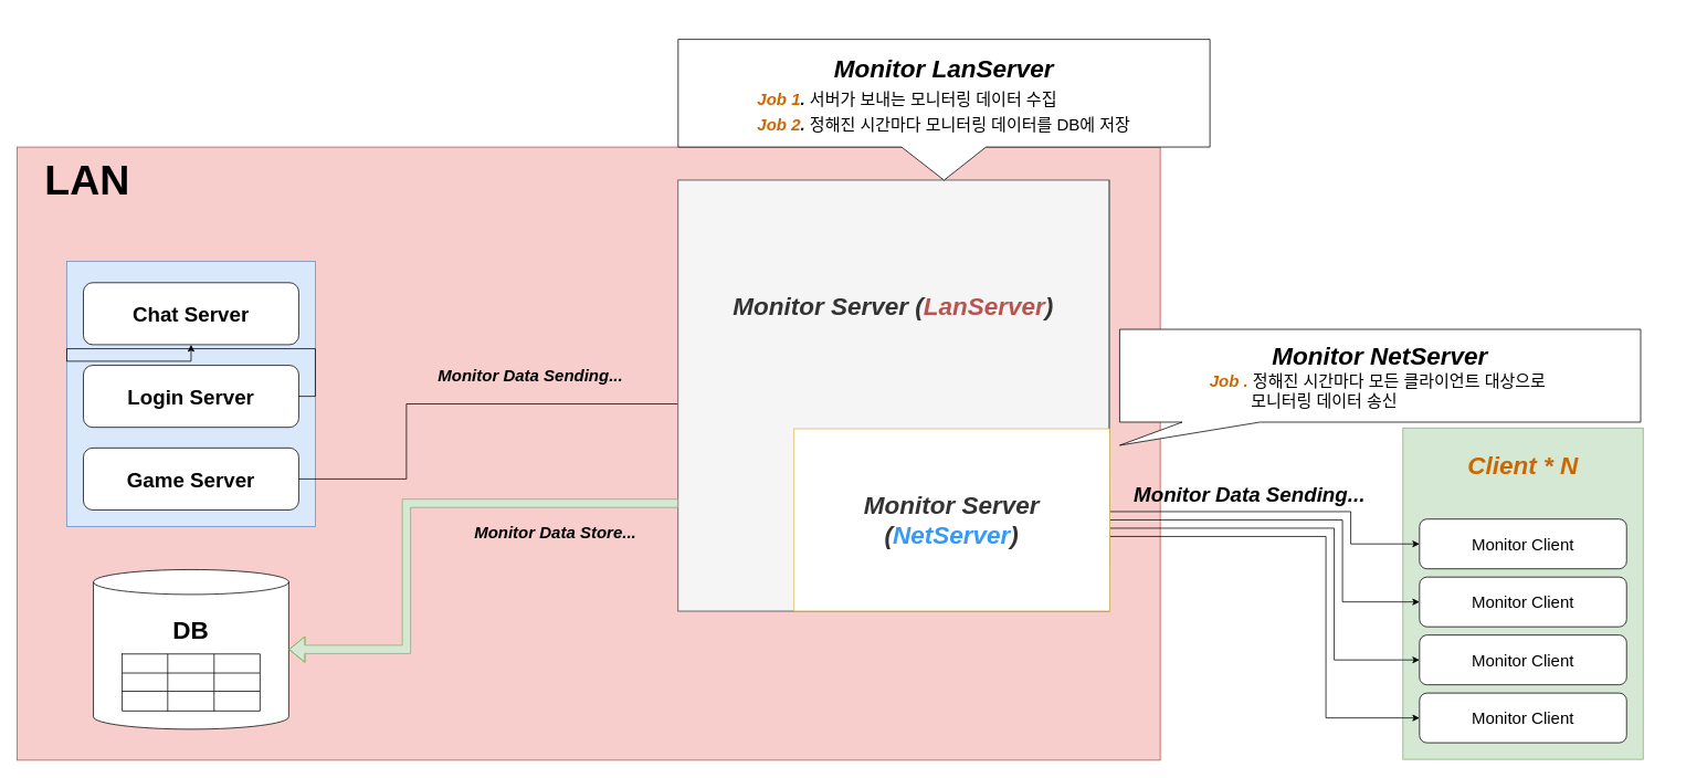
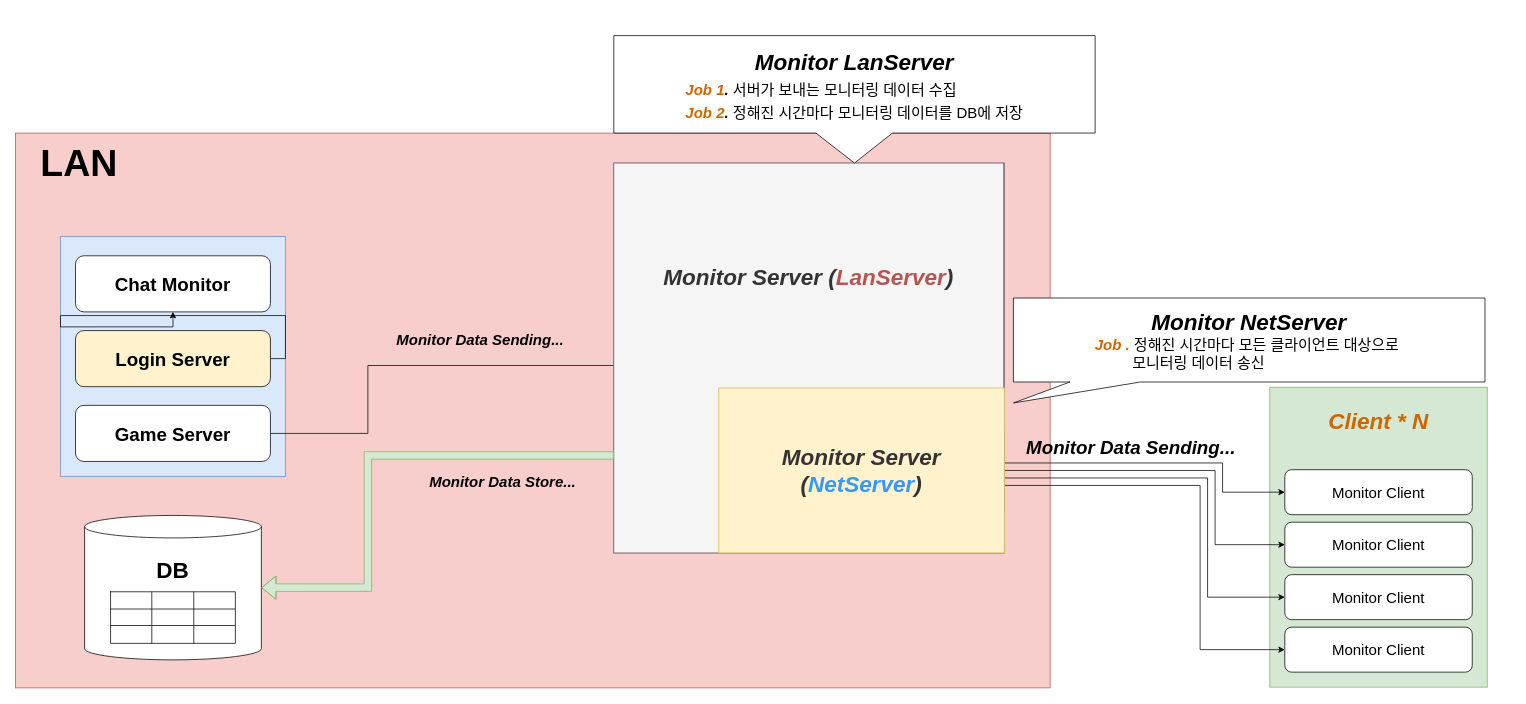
  <mxCell id="0" />
  <mxCell id="1" parent="0" />
  <mxCell id="2" value="" style="whiteSpace=wrap;html=1;rounded=0;glass=0;fontSize=20;fillColor=#f8cecc;strokeColor=#b85450;" parent="1" vertex="1"><mxGeometry x="20" y="150" width="1380" height="740" as="geometry" /></mxCell>
  <mxCell id="3" value="" style="group" parent="1" vertex="1" connectable="0"><mxGeometry x="1693" y="489" width="320" height="400" as="geometry" /></mxCell>
  <mxCell id="4" value="" style="rounded=0;whiteSpace=wrap;html=1;fontSize=20;fillColor=#d5e8d4;strokeColor=#82b366;" parent="3" vertex="1"><mxGeometry width="290" height="400" as="geometry" /></mxCell>
  <mxCell id="5" value="Monitor Client" style="rounded=1;whiteSpace=wrap;html=1;fontSize=20;" parent="3" vertex="1"><mxGeometry x="20" y="110" width="250.0" height="60" as="geometry" /></mxCell>
  <mxCell id="6" value="Monitor&amp;nbsp;&lt;span&gt;Client&lt;/span&gt;" style="rounded=1;whiteSpace=wrap;html=1;fontSize=20;" parent="3" vertex="1"><mxGeometry x="20" y="180" width="250.0" height="60" as="geometry" /></mxCell>
  <mxCell id="7" value="Monitor&amp;nbsp;&lt;span&gt;Client&lt;/span&gt;" style="rounded=1;whiteSpace=wrap;html=1;fontSize=20;" parent="3" vertex="1"><mxGeometry x="20" y="250" width="250.0" height="60" as="geometry" /></mxCell>
  <mxCell id="8" value="Monitor&amp;nbsp;&lt;span&gt;Client&lt;/span&gt;" style="rounded=1;whiteSpace=wrap;html=1;fontSize=20;" parent="3" vertex="1"><mxGeometry x="20" y="320" width="250.0" height="60" as="geometry" /></mxCell>
  <mxCell id="9" value="&lt;font style=&quot;font-size: 30px&quot; color=&quot;#cc6600&quot;&gt;&lt;b&gt;&lt;i&gt;Client * N&lt;/i&gt;&lt;/b&gt;&lt;/font&gt;" style="text;html=1;strokeColor=none;fillColor=none;align=center;verticalAlign=middle;whiteSpace=wrap;rounded=0;fontSize=20;" parent="3" vertex="1"><mxGeometry x="-30" y="20" width="350" height="50" as="geometry" /></mxCell>
  <mxCell id="10" value="" style="group" parent="1" vertex="1" connectable="0"><mxGeometry x="80" y="288" width="300" height="320" as="geometry" /></mxCell>
  <mxCell id="11" value="" style="rounded=0;whiteSpace=wrap;html=1;fontSize=30;fillColor=#dae8fc;strokeColor=#6c8ebf;" parent="10" vertex="1"><mxGeometry width="300" height="320" as="geometry" /></mxCell>
  <mxCell id="12" value="" style="group" parent="10" vertex="1" connectable="0"><mxGeometry x="20" y="25.68" width="260" height="274.32" as="geometry" /></mxCell>
- <mxCell id="13" value="&lt;font size=&quot;1&quot;&gt;&lt;b style=&quot;font-size: 25px&quot;&gt;Chat Server&lt;/b&gt;&lt;/font&gt;" style="rounded=1;whiteSpace=wrap;html=1;fontSize=20;" parent="12" vertex="1"><mxGeometry width="260" height="74.815" as="geometry" /></mxCell>
- <mxCell id="14" value="&lt;font&gt;&lt;b&gt;&lt;font style=&quot;font-size: 25px&quot;&gt;Login Server&lt;/font&gt;&lt;/b&gt;&lt;br&gt;&lt;/font&gt;" style="rounded=1;whiteSpace=wrap;html=1;fontSize=20;" parent="12" vertex="1"><mxGeometry y="99.753" width="260" height="74.815" as="geometry" /></mxCell>
+ <mxCell id="13" value="&lt;font size=&quot;1&quot;&gt;&lt;b style=&quot;font-size: 25px&quot;&gt;Chat Monitor&lt;/b&gt;&lt;/font&gt;" style="rounded=1;whiteSpace=wrap;html=1;fontSize=20;" parent="12" vertex="1"><mxGeometry width="260" height="74.815" as="geometry" /></mxCell>
+ <mxCell id="14" value="&lt;font&gt;&lt;b&gt;&lt;font style=&quot;font-size: 25px&quot;&gt;Login Server&lt;/font&gt;&lt;/b&gt;&lt;br&gt;&lt;/font&gt;" style="rounded=1;whiteSpace=wrap;html=1;fontSize=20;fillColor=#fff2cc;" parent="12" vertex="1"><mxGeometry y="99.753" width="260" height="74.815" as="geometry" /></mxCell>
  <mxCell id="15" value="&lt;font size=&quot;1&quot;&gt;&lt;b style=&quot;font-size: 25px&quot;&gt;Game Server&lt;/b&gt;&lt;/font&gt;" style="rounded=1;whiteSpace=wrap;html=1;fontSize=20;" parent="12" vertex="1"><mxGeometry y="199.505" width="260" height="74.815" as="geometry" /></mxCell>
  <mxCell id="16" style="edgeStyle=orthogonalEdgeStyle;rounded=0;orthogonalLoop=1;jettySize=auto;html=1;fontSize=50;exitX=1;exitY=0.5;exitDx=0;exitDy=0;" parent="1" source="14" target="13" edge="1"><mxGeometry relative="1" as="geometry" /></mxCell>
  <mxCell id="17" style="edgeStyle=orthogonalEdgeStyle;rounded=0;orthogonalLoop=1;jettySize=auto;html=1;exitX=1;exitY=0.5;exitDx=0;exitDy=0;fontSize=50;endArrow=none;" parent="1" source="15" target="23" edge="1"><mxGeometry relative="1" as="geometry"><Array as="points"><mxPoint x="490" y="551" /><mxPoint x="490" y="460" /></Array></mxGeometry></mxCell>
  <mxCell id="18" style="edgeStyle=orthogonalEdgeStyle;rounded=0;orthogonalLoop=1;jettySize=auto;html=1;exitX=1;exitY=0.25;exitDx=0;exitDy=0;entryX=0;entryY=0.5;entryDx=0;entryDy=0;fontSize=20;" parent="1" source="24" target="5" edge="1"><mxGeometry relative="1" as="geometry"><Array as="points"><mxPoint x="1339" y="590" /><mxPoint x="1630" y="590" /><mxPoint x="1630" y="629" /></Array></mxGeometry></mxCell>
  <mxCell id="19" style="edgeStyle=orthogonalEdgeStyle;rounded=0;orthogonalLoop=1;jettySize=auto;html=1;exitX=1;exitY=0.5;exitDx=0;exitDy=0;entryX=0;entryY=0.5;entryDx=0;entryDy=0;fontSize=20;" parent="1" source="24" target="6" edge="1"><mxGeometry relative="1" as="geometry"><Array as="points"><mxPoint x="1620" y="600" /><mxPoint x="1620" y="699" /></Array></mxGeometry></mxCell>
  <mxCell id="20" style="edgeStyle=orthogonalEdgeStyle;rounded=0;orthogonalLoop=1;jettySize=auto;html=1;exitX=1;exitY=0.75;exitDx=0;exitDy=0;entryX=0;entryY=0.5;entryDx=0;entryDy=0;fontSize=20;" parent="1" source="24" target="7" edge="1"><mxGeometry relative="1" as="geometry"><Array as="points"><mxPoint x="1339" y="610" /><mxPoint x="1610" y="610" /><mxPoint x="1610" y="769" /></Array></mxGeometry></mxCell>
  <mxCell id="21" style="edgeStyle=orthogonalEdgeStyle;rounded=0;orthogonalLoop=1;jettySize=auto;html=1;exitX=1;exitY=0.75;exitDx=0;exitDy=0;entryX=0;entryY=0.5;entryDx=0;entryDy=0;fontSize=20;" parent="1" source="24" target="8" edge="1"><mxGeometry relative="1" as="geometry"><Array as="points"><mxPoint x="1339" y="620" /><mxPoint x="1600" y="620" /><mxPoint x="1600" y="839" /></Array></mxGeometry></mxCell>
  <mxCell id="22" value="" style="group;fillColor=#f5f5f5;fontColor=#333333;strokeColor=#666666;" parent="1" vertex="1" connectable="0"><mxGeometry x="818" y="190" width="521" height="520" as="geometry" /></mxCell>
  <mxCell id="23" value="&lt;font style=&quot;font-size: 30px&quot;&gt;&lt;b&gt;&lt;i&gt;Monitor Server (&lt;font color=&quot;#b85450&quot;&gt;LanServer&lt;/font&gt;)&lt;br&gt;&lt;br&gt;&lt;br&gt;&lt;br&gt;&lt;br&gt;&lt;br&gt;&lt;br&gt;&lt;/i&gt;&lt;/b&gt;&lt;/font&gt;" style="whiteSpace=wrap;html=1;aspect=fixed;fillColor=#f5f5f5;fontColor=#333333;strokeColor=#666666;" parent="22" vertex="1"><mxGeometry width="520" height="520" as="geometry" /></mxCell>
- <mxCell id="24" value="&lt;span style=&quot;font-size: 30px&quot;&gt;&lt;b&gt;&lt;i&gt;&lt;font color=&quot;#333333&quot;&gt;Monitor Server &lt;/font&gt;&lt;br&gt;&lt;font color=&quot;#333333&quot;&gt;(&lt;/font&gt;&lt;font color=&quot;#3399ff&quot;&gt;NetServer&lt;/font&gt;&lt;font color=&quot;#333333&quot;&gt;)&lt;/font&gt;&lt;/i&gt;&lt;/b&gt;&lt;/span&gt;" style="whiteSpace=wrap;html=1;fillColor=#ffffff;strokeColor=#d6b656;" parent="22" vertex="1"><mxGeometry x="140" y="300" width="381" height="220" as="geometry" /></mxCell>
+ <mxCell id="24" value="&lt;span style=&quot;font-size: 30px&quot;&gt;&lt;b&gt;&lt;i&gt;&lt;font color=&quot;#333333&quot;&gt;Monitor Server &lt;/font&gt;&lt;br&gt;&lt;font color=&quot;#333333&quot;&gt;(&lt;/font&gt;&lt;font color=&quot;#3399ff&quot;&gt;NetServer&lt;/font&gt;&lt;font color=&quot;#333333&quot;&gt;)&lt;/font&gt;&lt;/i&gt;&lt;/b&gt;&lt;/span&gt;" style="whiteSpace=wrap;html=1;fillColor=#fff2cc;strokeColor=#d6b656;" parent="22" vertex="1"><mxGeometry x="140" y="300" width="381" height="220" as="geometry" /></mxCell>
  <mxCell id="25" value="&lt;font size=&quot;1&quot;&gt;&lt;b&gt;&lt;i style=&quot;font-size: 25px&quot;&gt;Monitor Data Sending...&lt;/i&gt;&lt;/b&gt;&lt;/font&gt;" style="text;html=1;strokeColor=none;fillColor=none;align=center;verticalAlign=middle;whiteSpace=wrap;rounded=0;fontSize=50;" parent="1" vertex="1"><mxGeometry x="1323" y="545" width="370" height="30" as="geometry" /></mxCell>
  <mxCell id="26" value="&lt;font style=&quot;font-size: 20px&quot;&gt;&lt;b&gt;&lt;i&gt;Monitor Data Sending...&lt;/i&gt;&lt;/b&gt;&lt;/font&gt;" style="text;html=1;strokeColor=none;fillColor=none;align=center;verticalAlign=middle;whiteSpace=wrap;rounded=0;fontSize=50;" parent="1" vertex="1"><mxGeometry x="520" y="400" width="240" height="30" as="geometry" /></mxCell>
  <mxCell id="27" value="&lt;b&gt;LAN&lt;/b&gt;" style="text;html=1;strokeColor=none;fillColor=none;align=center;verticalAlign=middle;whiteSpace=wrap;rounded=0;glass=0;fontSize=50;" parent="1" vertex="1"><mxGeometry x="50" y="175" width="110" height="30" as="geometry" /></mxCell>
  <mxCell id="28" value="&lt;font style=&quot;line-height: 1.5 ; font-size: 20px&quot;&gt;&lt;br&gt;&lt;div&gt;&lt;b style=&quot;font-size: 20px&quot;&gt;&lt;font style=&quot;font-size: 30px&quot;&gt;&lt;i&gt;Monitor LanServer&lt;/i&gt;&lt;/font&gt;&lt;/b&gt;&lt;/div&gt;&lt;div style=&quot;text-align: left&quot;&gt;&lt;b&gt;&lt;i&gt;&lt;font color=&quot;#cc6600&quot;&gt;Job 1&lt;/font&gt;.&lt;/i&gt;&lt;/b&gt; 서버가 보내는&amp;nbsp;&lt;span&gt;모니터링 데이터 수집&lt;/span&gt;&lt;/div&gt;&lt;div style=&quot;text-align: left&quot;&gt;&lt;i&gt;&lt;b&gt;&lt;font color=&quot;#cc6600&quot;&gt;Job 2&lt;/font&gt;.&lt;/b&gt;&lt;/i&gt; 정해진 시간마다 모니터링 데이터를 DB에 저장&lt;/div&gt;&lt;div style=&quot;text-align: left&quot;&gt;&lt;br&gt;&lt;/div&gt;&lt;div style=&quot;text-align: left ; font-size: 20px&quot;&gt;&lt;b style=&quot;font-size: 12px&quot;&gt;&lt;i&gt;&lt;font style=&quot;font-size: 20px ; line-height: 1&quot;&gt;&lt;br&gt;&lt;/font&gt;&lt;/i&gt;&lt;/b&gt;&lt;/div&gt;&lt;/font&gt;" style="shape=callout;whiteSpace=wrap;html=1;perimeter=calloutPerimeter;rounded=0;glass=0;fontSize=50;align=center;size=40;position=0.42;base=102;" parent="1" vertex="1"><mxGeometry x="818" y="20" width="642" height="170" as="geometry" /></mxCell>
  <mxCell id="29" value="" style="group" parent="1" vertex="1" connectable="0"><mxGeometry x="112.11" y="660" width="235.79" height="192.62" as="geometry" /></mxCell>
  <mxCell id="30" value="&lt;font style=&quot;font-size: 30px&quot;&gt;&lt;b&gt;DB&lt;br&gt;&lt;br&gt;&lt;br&gt;&lt;/b&gt;&lt;/font&gt;" style="shape=cylinder3;whiteSpace=wrap;html=1;boundedLbl=1;backgroundOutline=1;size=15;" parent="29" vertex="1"><mxGeometry width="235.79" height="192.62" as="geometry" /></mxCell>
  <mxCell id="31" value="" style="shape=table;html=1;whiteSpace=wrap;startSize=0;container=1;collapsible=0;childLayout=tableLayout;fontSize=30;" parent="29" vertex="1"><mxGeometry x="34.675" y="101.813" width="166.44" height="68.793" as="geometry" /></mxCell>
  <mxCell id="32" value="" style="shape=partialRectangle;html=1;whiteSpace=wrap;collapsible=0;dropTarget=0;pointerEvents=0;fillColor=none;top=0;left=0;bottom=0;right=0;points=[[0,0.5],[1,0.5]];portConstraint=eastwest;fontSize=30;" parent="31" vertex="1"><mxGeometry width="166.44" height="23" as="geometry" /></mxCell>
  <mxCell id="33" value="" style="shape=partialRectangle;html=1;whiteSpace=wrap;connectable=0;fillColor=none;top=0;left=0;bottom=0;right=0;overflow=hidden;pointerEvents=1;fontSize=30;" parent="32" vertex="1"><mxGeometry width="55" height="23" as="geometry"><mxRectangle width="55" height="23" as="alternateBounds" /></mxGeometry></mxCell>
  <mxCell id="34" value="" style="shape=partialRectangle;html=1;whiteSpace=wrap;connectable=0;fillColor=none;top=0;left=0;bottom=0;right=0;overflow=hidden;pointerEvents=1;fontSize=30;" parent="32" vertex="1"><mxGeometry x="55" width="56" height="23" as="geometry"><mxRectangle width="56" height="23" as="alternateBounds" /></mxGeometry></mxCell>
  <mxCell id="35" value="" style="shape=partialRectangle;html=1;whiteSpace=wrap;connectable=0;fillColor=none;top=0;left=0;bottom=0;right=0;overflow=hidden;pointerEvents=1;fontSize=30;" parent="32" vertex="1"><mxGeometry x="111" width="55" height="23" as="geometry"><mxRectangle width="55" height="23" as="alternateBounds" /></mxGeometry></mxCell>
  <mxCell id="36" value="" style="shape=partialRectangle;html=1;whiteSpace=wrap;collapsible=0;dropTarget=0;pointerEvents=0;fillColor=none;top=0;left=0;bottom=0;right=0;points=[[0,0.5],[1,0.5]];portConstraint=eastwest;fontSize=30;" parent="31" vertex="1"><mxGeometry y="23" width="166.44" height="22" as="geometry" /></mxCell>
  <mxCell id="37" value="" style="shape=partialRectangle;html=1;whiteSpace=wrap;connectable=0;fillColor=none;top=0;left=0;bottom=0;right=0;overflow=hidden;pointerEvents=1;fontSize=30;" parent="36" vertex="1"><mxGeometry width="55" height="22" as="geometry"><mxRectangle width="55" height="22" as="alternateBounds" /></mxGeometry></mxCell>
  <mxCell id="38" value="" style="shape=partialRectangle;html=1;whiteSpace=wrap;connectable=0;fillColor=none;top=0;left=0;bottom=0;right=0;overflow=hidden;pointerEvents=1;fontSize=30;" parent="36" vertex="1"><mxGeometry x="55" width="56" height="22" as="geometry"><mxRectangle width="56" height="22" as="alternateBounds" /></mxGeometry></mxCell>
  <mxCell id="39" value="" style="shape=partialRectangle;html=1;whiteSpace=wrap;connectable=0;fillColor=none;top=0;left=0;bottom=0;right=0;overflow=hidden;pointerEvents=1;fontSize=30;" parent="36" vertex="1"><mxGeometry x="111" width="55" height="22" as="geometry"><mxRectangle width="55" height="22" as="alternateBounds" /></mxGeometry></mxCell>
  <mxCell id="40" value="" style="shape=partialRectangle;html=1;whiteSpace=wrap;collapsible=0;dropTarget=0;pointerEvents=0;fillColor=none;top=0;left=0;bottom=0;right=0;points=[[0,0.5],[1,0.5]];portConstraint=eastwest;fontSize=30;" parent="31" vertex="1"><mxGeometry y="45" width="166.44" height="24" as="geometry" /></mxCell>
  <mxCell id="41" value="" style="shape=partialRectangle;html=1;whiteSpace=wrap;connectable=0;fillColor=none;top=0;left=0;bottom=0;right=0;overflow=hidden;pointerEvents=1;fontSize=30;" parent="40" vertex="1"><mxGeometry width="55" height="24" as="geometry"><mxRectangle width="55" height="24" as="alternateBounds" /></mxGeometry></mxCell>
  <mxCell id="42" value="" style="shape=partialRectangle;html=1;whiteSpace=wrap;connectable=0;fillColor=none;top=0;left=0;bottom=0;right=0;overflow=hidden;pointerEvents=1;fontSize=30;" parent="40" vertex="1"><mxGeometry x="55" width="56" height="24" as="geometry"><mxRectangle width="56" height="24" as="alternateBounds" /></mxGeometry></mxCell>
  <mxCell id="43" value="" style="shape=partialRectangle;html=1;whiteSpace=wrap;connectable=0;fillColor=none;top=0;left=0;bottom=0;right=0;overflow=hidden;pointerEvents=1;fontSize=30;" parent="40" vertex="1"><mxGeometry x="111" width="55" height="24" as="geometry"><mxRectangle width="55" height="24" as="alternateBounds" /></mxGeometry></mxCell>
  <mxCell id="44" style="edgeStyle=orthogonalEdgeStyle;rounded=0;orthogonalLoop=1;jettySize=auto;html=1;exitX=0;exitY=0.75;exitDx=0;exitDy=0;entryX=1;entryY=0.5;entryDx=0;entryDy=0;entryPerimeter=0;fontSize=20;shape=flexArrow;fillColor=#d5e8d4;strokeColor=#82b366;" parent="1" source="23" target="30" edge="1"><mxGeometry relative="1" as="geometry"><Array as="points"><mxPoint x="490" y="580" /><mxPoint x="490" y="756" /></Array></mxGeometry></mxCell>
  <mxCell id="45" value="&lt;font style=&quot;font-size: 20px&quot;&gt;&lt;b&gt;&lt;i&gt;Monitor Data Store...&lt;/i&gt;&lt;/b&gt;&lt;/font&gt;" style="text;html=1;strokeColor=none;fillColor=none;align=center;verticalAlign=middle;whiteSpace=wrap;rounded=0;fontSize=50;" parent="1" vertex="1"><mxGeometry x="550" y="590" width="240" height="30" as="geometry" /></mxCell>
  <mxCell id="46" value="&lt;br&gt;&lt;div style=&quot;color: rgb(0 , 0 , 0)&quot;&gt;&lt;b&gt;&lt;font style=&quot;font-size: 30px&quot;&gt;&lt;i&gt;Monitor NetServer&lt;/i&gt;&lt;/font&gt;&lt;/b&gt;&lt;/div&gt;&lt;div style=&quot;color: rgb(0 , 0 , 0) ; text-align: left&quot;&gt;&lt;b&gt;&lt;i&gt;&lt;font color=&quot;#cc6600&quot;&gt;Job .&lt;/font&gt;&lt;/i&gt;&lt;/b&gt;&amp;nbsp;정해진 시간마다 모든 클라이언트 대상으로&amp;nbsp;&lt;/div&gt;&lt;div style=&quot;color: rgb(0 , 0 , 0) ; text-align: left&quot;&gt;&amp;nbsp; &amp;nbsp; &amp;nbsp; &amp;nbsp; &amp;nbsp;모니터링 데이터 송신&lt;/div&gt;&lt;div style=&quot;color: rgb(0 , 0 , 0) ; text-align: left&quot;&gt;&lt;br&gt;&lt;/div&gt;" style="shape=callout;whiteSpace=wrap;html=1;perimeter=calloutPerimeter;rounded=0;glass=0;fontSize=20;fontColor=#CC6600;gradientColor=none;size=28;position=0.12;base=94;position2=0;" parent="1" vertex="1"><mxGeometry x="1351" y="370" width="629" height="140" as="geometry" /></mxCell>
